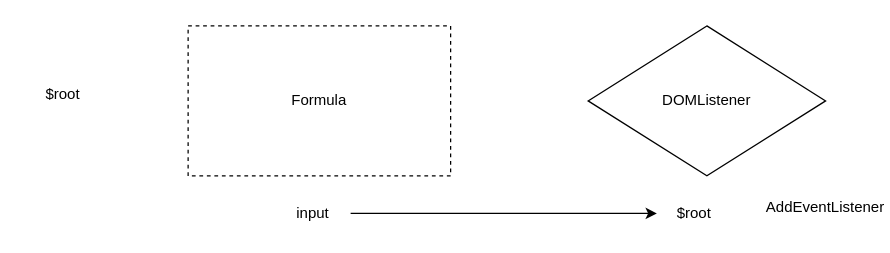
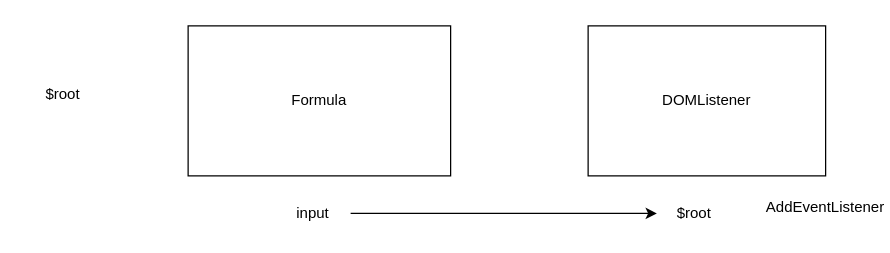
  <mxCell id="0" />
  <mxCell id="1" parent="0" />
- <mxCell id="2" value="Formula" style="rounded=0;whiteSpace=wrap;html=1;dashed=1;" vertex="1" parent="1"><mxGeometry x="150" y="20" width="210" height="120" as="geometry" /></mxCell>
+ <mxCell id="2" value="Formula" style="rounded=0;whiteSpace=wrap;html=1;" vertex="1" parent="1"><mxGeometry x="150" y="20" width="210" height="120" as="geometry" /></mxCell>
  <mxCell id="3" style="edgeStyle=orthogonalEdgeStyle;rounded=0;orthogonalLoop=1;jettySize=auto;html=1;entryX=0;entryY=0.5;entryDx=0;entryDy=0;" edge="1" parent="1" source="4" target="7"><mxGeometry relative="1" as="geometry" /></mxCell>
  <mxCell id="4" value="input" style="text;html=1;strokeColor=none;fillColor=none;align=center;verticalAlign=middle;whiteSpace=wrap;rounded=0;" vertex="1" parent="1"><mxGeometry x="220" y="160" width="60" height="20" as="geometry" /></mxCell>
- <mxCell id="5" value="DOMListener" style="rhombus;whiteSpace=wrap;html=1;" vertex="1" parent="1"><mxGeometry x="470" y="20" width="190" height="120" as="geometry" /></mxCell>
+ <mxCell id="5" value="DOMListener" style="rounded=0;whiteSpace=wrap;html=1;" vertex="1" parent="1"><mxGeometry x="470" y="20" width="190" height="120" as="geometry" /></mxCell>
  <mxCell id="6" value="$root" style="text;html=1;strokeColor=none;fillColor=none;align=center;verticalAlign=middle;whiteSpace=wrap;rounded=0;" vertex="1" parent="1"><mxGeometry x="20" y="60" width="60" height="30" as="geometry" /></mxCell>
  <mxCell id="7" value="$root" style="text;html=1;strokeColor=none;fillColor=none;align=center;verticalAlign=middle;whiteSpace=wrap;rounded=0;" vertex="1" parent="1"><mxGeometry x="525" y="160" width="60" height="20" as="geometry" /></mxCell>
  <mxCell id="8" value="AddEventListener" style="text;html=1;strokeColor=none;fillColor=none;align=center;verticalAlign=middle;whiteSpace=wrap;rounded=0;" vertex="1" parent="1"><mxGeometry x="630" y="155" width="60" height="20" as="geometry" /></mxCell>
